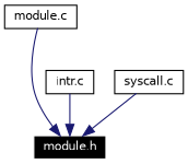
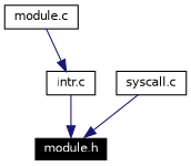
  digraph {
    node [color=black fontname=Helvetica fontsize=10 shape=record]
    edge [color=midnightblue fontname=Helvetica fontsize=10 labelfontname=Helvetica labelfontsize=10 style=solid]
    n1 [color=white fillcolor=black fontcolor=white height=0.2 label="module.h" style=filled width=0.4]
    n2 [height=0.2 label="intr.c" width=0.4]
    n3 [height=0.2 label="module.c" width=0.4]
    n4 [height=0.2 label="syscall.c" width=0.4]
    n2 -> n1
-   n3 -> n1
+   n3 -> n2
    n4 -> n1
  }
